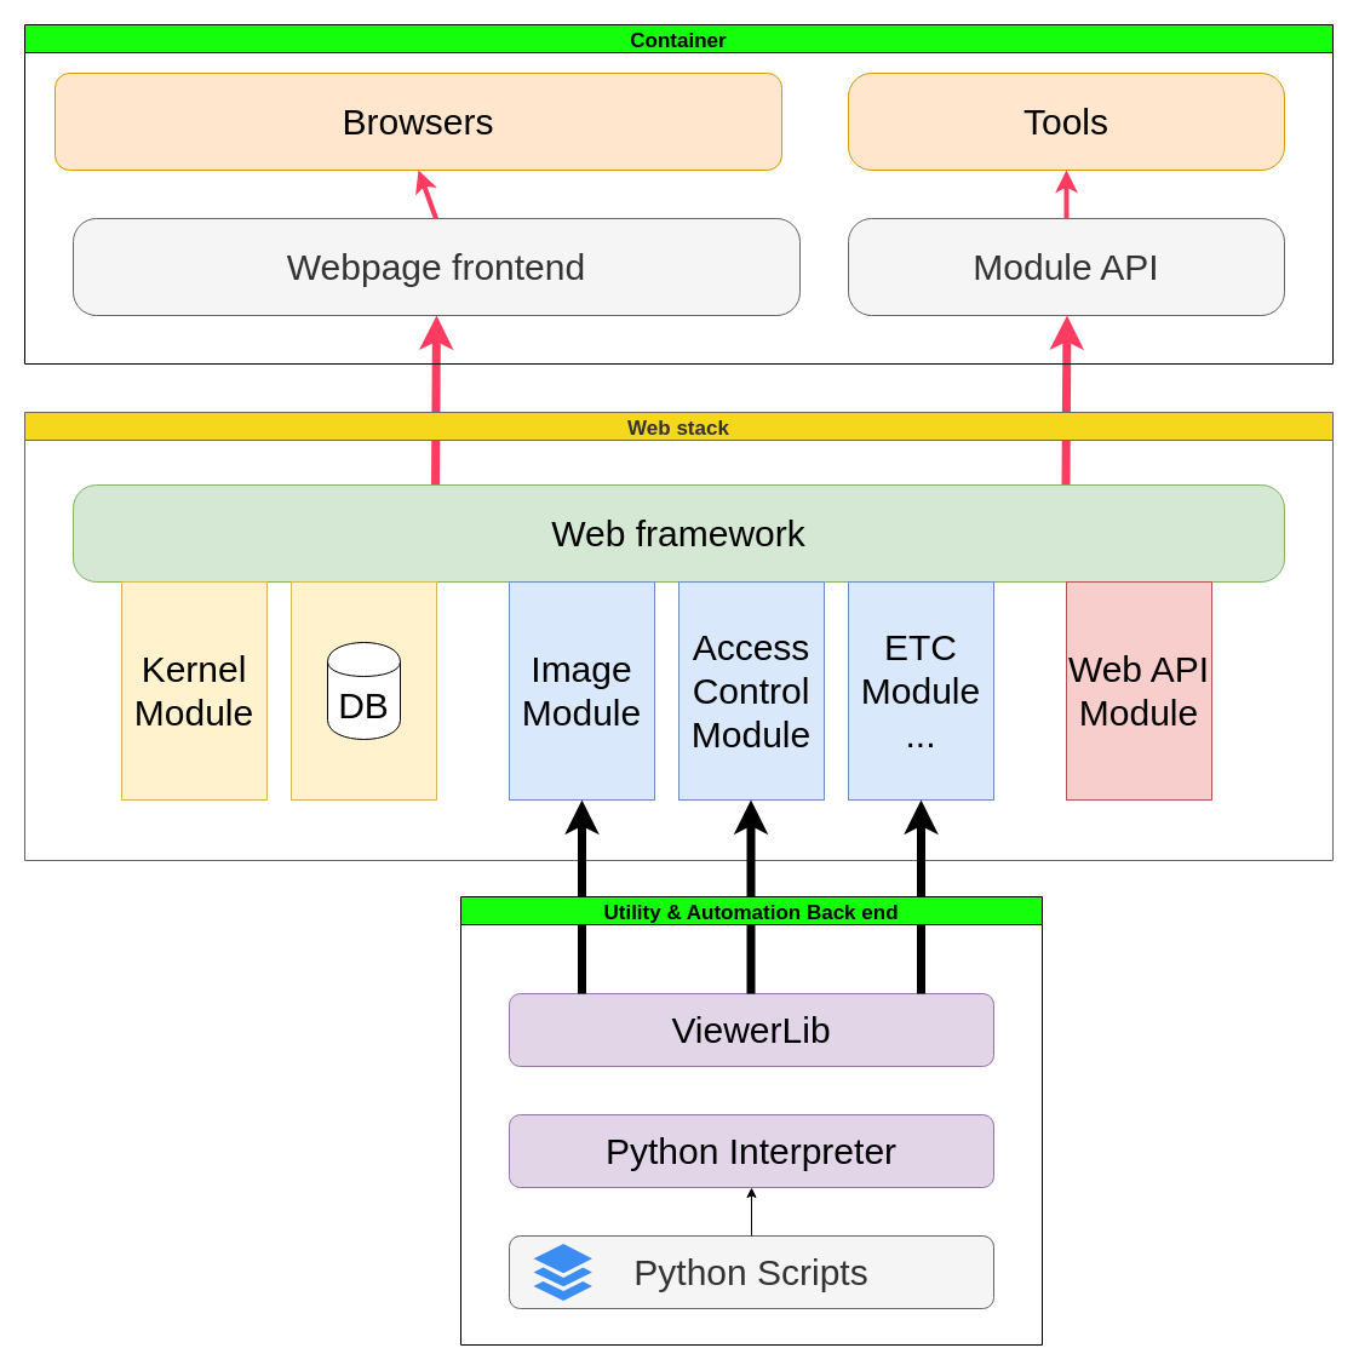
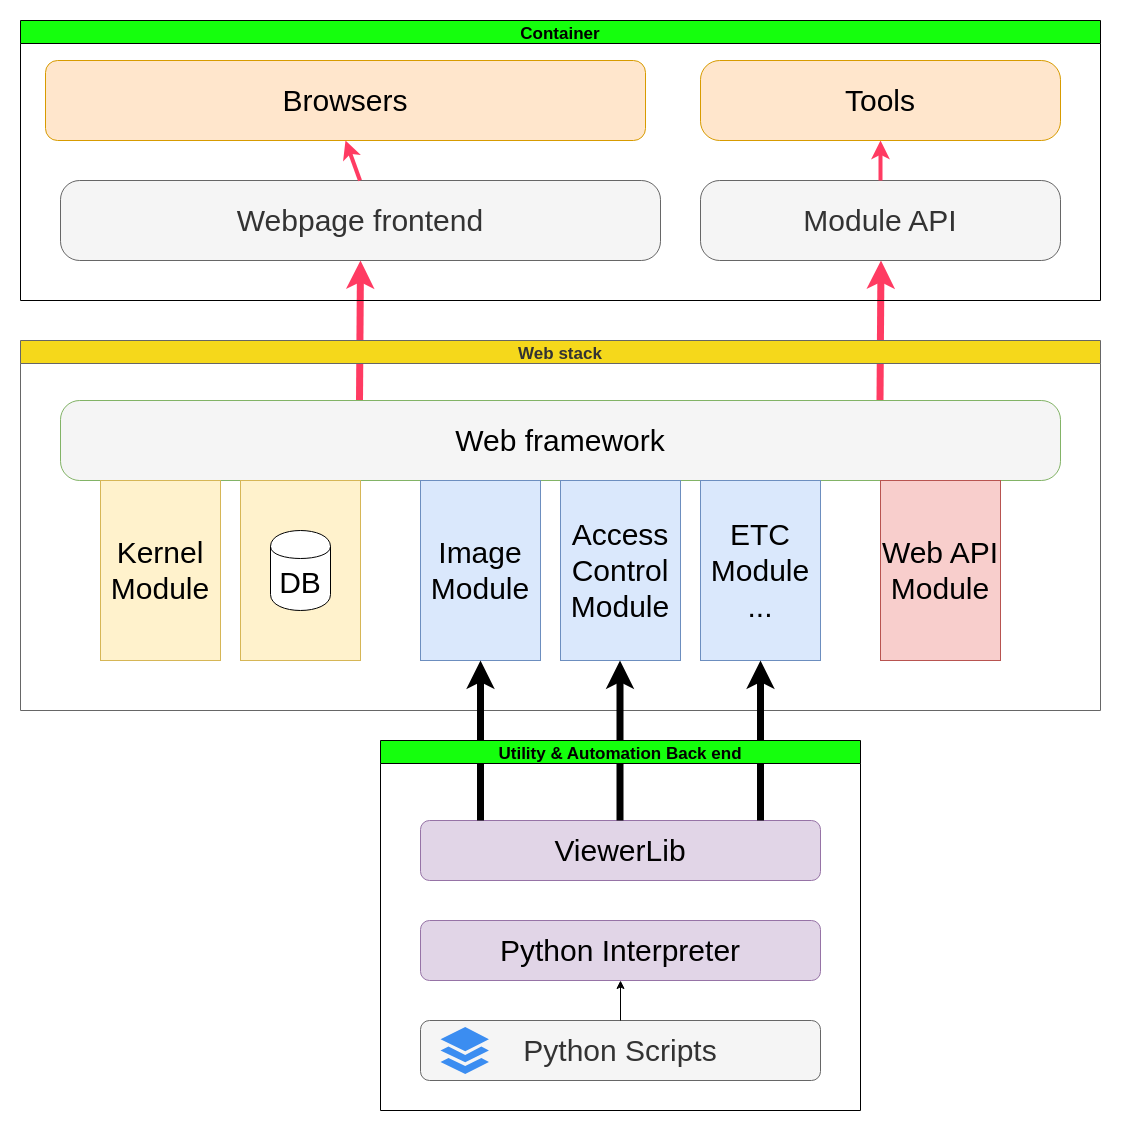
  <mxCell id="0" />
  <mxCell id="1" parent="0" />
  <mxCell id="2" value="" style="endArrow=classic;html=1;strokeWidth=7;fontSize=30;exitX=0.299;exitY=0;exitDx=0;exitDy=0;exitPerimeter=0;entryX=0.5;entryY=1;entryDx=0;entryDy=0;strokeColor=#FF3B62;" edge="1" parent="1" source="5" target="22"><mxGeometry width="50" height="50" relative="1" as="geometry"><mxPoint x="220" y="340" as="sourcePoint" /><mxPoint x="270" y="290" as="targetPoint" /></mxGeometry></mxCell>
  <mxCell id="3" value="" style="endArrow=classic;html=1;strokeWidth=7;fontSize=30;exitX=0.299;exitY=0;exitDx=0;exitDy=0;exitPerimeter=0;entryX=0.5;entryY=1;entryDx=0;entryDy=0;strokeColor=#FF3B62;" edge="1" parent="1"><mxGeometry width="50" height="50" relative="1" as="geometry"><mxPoint x="879.5" y="400" as="sourcePoint" /><mxPoint x="880.5" y="260" as="targetPoint" /></mxGeometry></mxCell>
  <mxCell id="4" value="Web stack" style="swimlane;startSize=23;fillColor=#F5D81B;strokeColor=#666666;fontColor=#333333;fontSize=17;" vertex="1" parent="1"><mxGeometry x="20" y="340" width="1080" height="370" as="geometry" /></mxCell>
- <mxCell id="5" value="Web framework" style="rounded=1;whiteSpace=wrap;html=1;fontSize=30;arcSize=24;fillColor=#d5e8d4;strokeColor=#82b366;" vertex="1" parent="4"><mxGeometry x="40" y="60" width="1000" height="80" as="geometry" /></mxCell>
+ <mxCell id="5" value="Web framework" style="rounded=1;whiteSpace=wrap;html=1;fontSize=30;arcSize=24;fillColor=#f5f5f5;strokeColor=#82b366;" vertex="1" parent="4"><mxGeometry x="40" y="60" width="1000" height="80" as="geometry" /></mxCell>
  <mxCell id="6" value="Kernel Module" style="rounded=0;whiteSpace=wrap;html=1;fontSize=30;fillColor=#fff2cc;strokeColor=#d6b656;" vertex="1" parent="4"><mxGeometry x="80" y="140" width="120" height="180" as="geometry" /></mxCell>
  <mxCell id="7" value="" style="rounded=0;whiteSpace=wrap;html=1;fontSize=30;fillColor=#fff2cc;strokeColor=#d6b656;" vertex="1" parent="4"><mxGeometry x="220" y="140" width="120" height="180" as="geometry" /></mxCell>
  <mxCell id="8" value="DB" style="shape=cylinder;whiteSpace=wrap;html=1;boundedLbl=1;backgroundOutline=1;fontSize=30;" vertex="1" parent="4"><mxGeometry x="250" y="190" width="60" height="80" as="geometry" /></mxCell>
  <mxCell id="9" value="Image Module" style="rounded=0;whiteSpace=wrap;html=1;fontSize=30;fillColor=#dae8fc;strokeColor=#6c8ebf;" vertex="1" parent="4"><mxGeometry x="400" y="140" width="120" height="180" as="geometry" /></mxCell>
  <mxCell id="10" value="Access Control Module" style="rounded=0;whiteSpace=wrap;html=1;fontSize=30;fillColor=#dae8fc;strokeColor=#6c8ebf;" vertex="1" parent="4"><mxGeometry x="540" y="140" width="120" height="180" as="geometry" /></mxCell>
  <mxCell id="11" value="ETC&lt;br&gt;Module&lt;br&gt;..." style="rounded=0;whiteSpace=wrap;html=1;fontSize=30;fillColor=#dae8fc;strokeColor=#6c8ebf;" vertex="1" parent="4"><mxGeometry x="680" y="140" width="120" height="180" as="geometry" /></mxCell>
  <mxCell id="12" value="Web API Module" style="rounded=0;whiteSpace=wrap;html=1;fontSize=30;fillColor=#f8cecc;strokeColor=#b85450;" vertex="1" parent="4"><mxGeometry x="860" y="140" width="120" height="180" as="geometry" /></mxCell>
  <mxCell id="13" value="ViewerLib" style="rounded=1;whiteSpace=wrap;html=1;fontSize=30;fillColor=#e1d5e7;strokeColor=#9673a6;" vertex="1" parent="1"><mxGeometry x="420" y="820" width="400" height="60" as="geometry" /></mxCell>
  <mxCell id="14" value="" style="endArrow=classic;html=1;fontSize=30;entryX=0.5;entryY=1;entryDx=0;entryDy=0;strokeWidth=7;" edge="1" parent="1" target="9"><mxGeometry width="50" height="50" relative="1" as="geometry"><mxPoint x="480" y="820" as="sourcePoint" /><mxPoint x="530" y="770" as="targetPoint" /></mxGeometry></mxCell>
  <mxCell id="15" value="" style="endArrow=classic;html=1;fontSize=30;entryX=0.5;entryY=1;entryDx=0;entryDy=0;strokeWidth=7;" edge="1" parent="1"><mxGeometry width="50" height="50" relative="1" as="geometry"><mxPoint x="619.5" y="820" as="sourcePoint" /><mxPoint x="619.5" y="660" as="targetPoint" /></mxGeometry></mxCell>
  <mxCell id="16" value="" style="endArrow=classic;html=1;fontSize=30;entryX=0.5;entryY=1;entryDx=0;entryDy=0;strokeWidth=7;" edge="1" parent="1"><mxGeometry width="50" height="50" relative="1" as="geometry"><mxPoint x="760" y="820" as="sourcePoint" /><mxPoint x="760" y="660" as="targetPoint" /></mxGeometry></mxCell>
  <mxCell id="17" value="Python Interpreter" style="rounded=1;whiteSpace=wrap;html=1;fontSize=30;fillColor=#e1d5e7;strokeColor=#9673a6;" vertex="1" parent="1"><mxGeometry x="420" y="920" width="400" height="60" as="geometry" /></mxCell>
  <mxCell id="18" value="Python Scripts" style="rounded=1;whiteSpace=wrap;html=1;fontSize=30;fillColor=#f5f5f5;strokeColor=#666666;fontColor=#333333;" vertex="1" parent="1"><mxGeometry x="420" y="1020" width="400" height="60" as="geometry" /></mxCell>
  <mxCell id="19" value="" style="html=1;aspect=fixed;strokeColor=none;shadow=0;align=center;verticalAlign=top;fillColor=#3B8DF1;shape=mxgraph.gcp2.files;fontSize=30;" vertex="1" parent="1"><mxGeometry x="440" y="1026.5" width="48.45" height="47" as="geometry" /></mxCell>
  <mxCell id="20" value="" style="endArrow=classic;html=1;fontSize=30;entryX=0.5;entryY=1;entryDx=0;entryDy=0;" edge="1" parent="1" target="17"><mxGeometry width="50" height="50" relative="1" as="geometry"><mxPoint x="620" y="1020" as="sourcePoint" /><mxPoint x="670" y="970" as="targetPoint" /></mxGeometry></mxCell>
  <mxCell id="21" value="Utility &amp; Automation Back end" style="swimlane;startSize=23;fillColor=#15FF0D;fontSize=17;" vertex="1" parent="1"><mxGeometry x="380" y="740" width="480" height="370" as="geometry" /></mxCell>
  <mxCell id="22" value="Webpage frontend" style="rounded=1;whiteSpace=wrap;html=1;fontSize=30;arcSize=24;fillColor=#f5f5f5;strokeColor=#666666;fontColor=#333333;" vertex="1" parent="1"><mxGeometry x="60" y="180" width="600" height="80" as="geometry" /></mxCell>
  <mxCell id="23" value="Module API" style="rounded=1;whiteSpace=wrap;html=1;fontSize=30;arcSize=24;fillColor=#f5f5f5;strokeColor=#666666;fontColor=#333333;" vertex="1" parent="1"><mxGeometry x="700" y="180" width="360" height="80" as="geometry" /></mxCell>
  <mxCell id="24" value="Browsers" style="rounded=1;whiteSpace=wrap;html=1;fillColor=#ffe6cc;fontSize=30;strokeColor=#d79b00;" vertex="1" parent="1"><mxGeometry x="45" y="60" width="600" height="80" as="geometry" /></mxCell>
  <mxCell id="25" value="" style="endArrow=classic;html=1;strokeWidth=4;fontSize=30;exitX=0.299;exitY=0;exitDx=0;exitDy=0;exitPerimeter=0;strokeColor=#FF3B62;entryX=0.5;entryY=1;entryDx=0;entryDy=0;" edge="1" parent="1" target="24"><mxGeometry width="50" height="50" relative="1" as="geometry"><mxPoint x="359.5" y="180" as="sourcePoint" /><mxPoint x="370" y="150" as="targetPoint" /></mxGeometry></mxCell>
  <mxCell id="26" value="" style="endArrow=classic;html=1;strokeWidth=4;fontSize=30;exitX=0.5;exitY=0;exitDx=0;exitDy=0;strokeColor=#FF3B62;entryX=0.5;entryY=1;entryDx=0;entryDy=0;" edge="1" parent="1" source="23" target="27"><mxGeometry width="50" height="50" relative="1" as="geometry"><mxPoint x="379.5" y="200" as="sourcePoint" /><mxPoint x="870" y="140" as="targetPoint" /></mxGeometry></mxCell>
  <mxCell id="27" value="Tools" style="rounded=1;whiteSpace=wrap;html=1;fontSize=30;arcSize=24;fillColor=#ffe6cc;strokeColor=#d79b00;" vertex="1" parent="1"><mxGeometry x="700" y="60" width="360" height="80" as="geometry" /></mxCell>
  <mxCell id="28" value="Container" style="swimlane;fillColor=#15FF0D;fontSize=17;" vertex="1" parent="1"><mxGeometry x="20" y="20" width="1080" height="280" as="geometry" /></mxCell>
